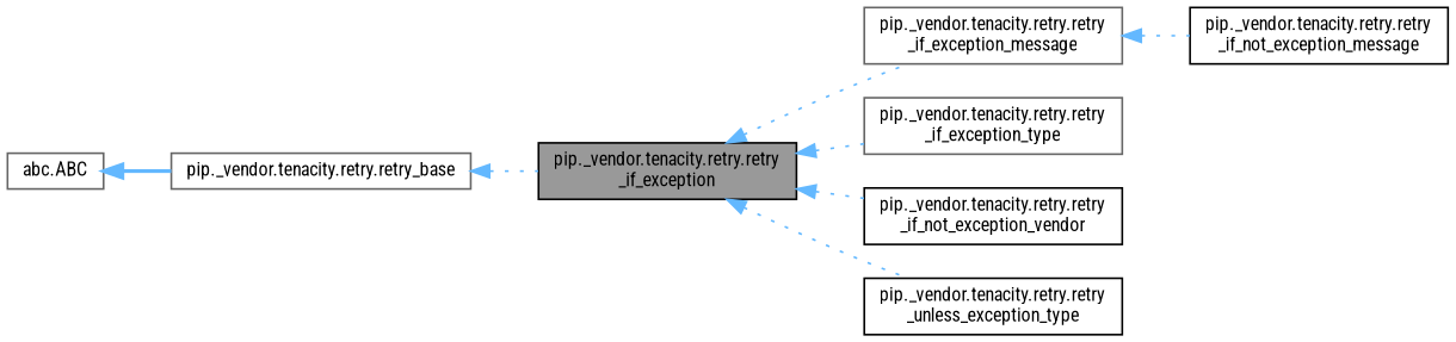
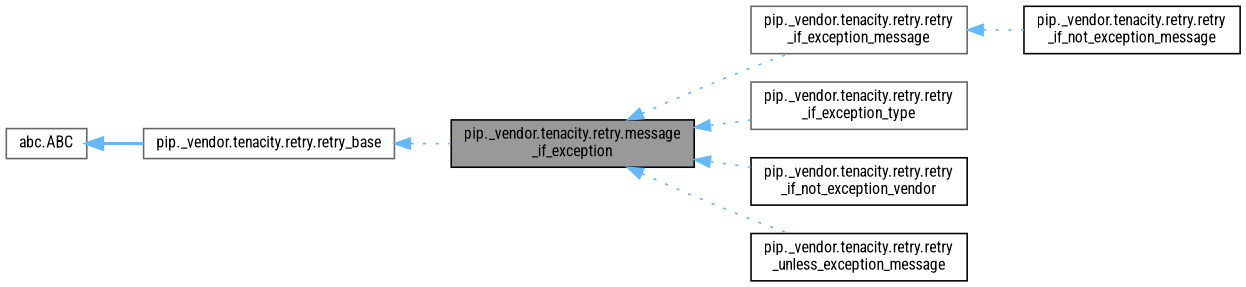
  digraph {
    fontname="Roboto Condensed"
    rankdir=LR
    node [color=black fillcolor=white fontname="Roboto Condensed" fontsize=10 shape=box style=filled]
    edge [color=steelblue1 dir=back fontname="Roboto Condensed" fontsize=10 labelfontname=Helvetica labelfontsize=10 style=dotted]
-   n1 [fillcolor=grey60 fontcolor=black height=0.2 label="pip._vendor.tenacity.retry.retry\l_if_exception" width=0.4]
+   n1 [fillcolor=grey60 fontcolor=black height=0.2 label="pip._vendor.tenacity.retry.message\l_if_exception" width=0.4]
    n2 [color=gray40 height=0.2 label="pip._vendor.tenacity.retry.retry\l_if_exception_message" width=0.4]
    n3 [color=gray40 height=0.2 label="pip._vendor.tenacity.retry.retry\l_if_exception_type" width=0.4]
    n4 [height=0.2 label="pip._vendor.tenacity.retry.retry\l_if_not_exception_vendor" width=0.4]
-   n5 [height=0.2 label="pip._vendor.tenacity.retry.retry\l_unless_exception_type" width=0.4]
+   n5 [height=0.2 label="pip._vendor.tenacity.retry.retry\l_unless_exception_message" width=0.4]
    n6 [height=0.2 label="pip._vendor.tenacity.retry.retry\l_if_not_exception_message" width=0.4]
    n7 [color=gray40 height=0.2 label="pip._vendor.tenacity.retry.retry_base" width=0.4]
    n8 [color=gray40 height=0.2 label="abc.ABC" width=0.4]
    n1 -> n2
    n1 -> n3
    n1 -> n4
    n1 -> n5
    n2 -> n6
    n7 -> n1
    n8 -> n7 [style=bold]
  }
